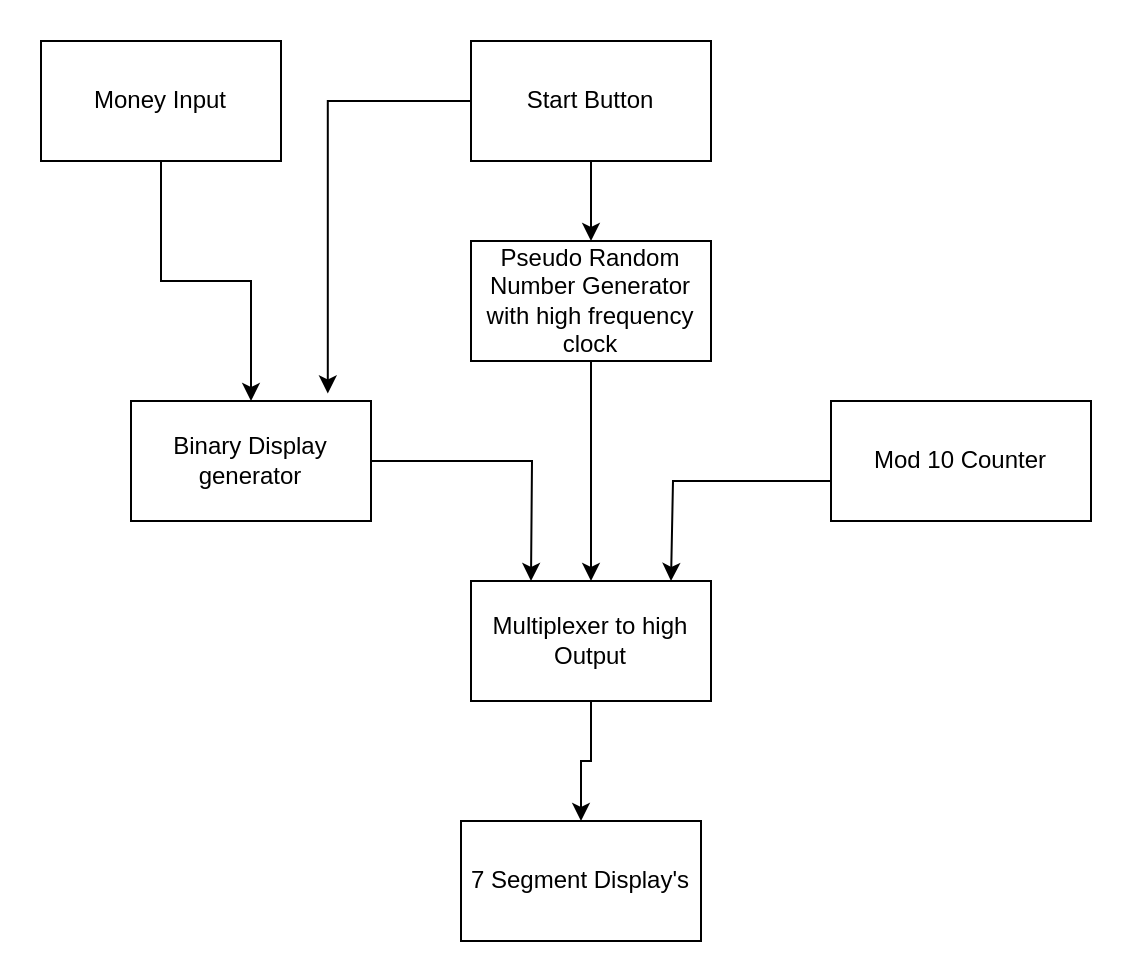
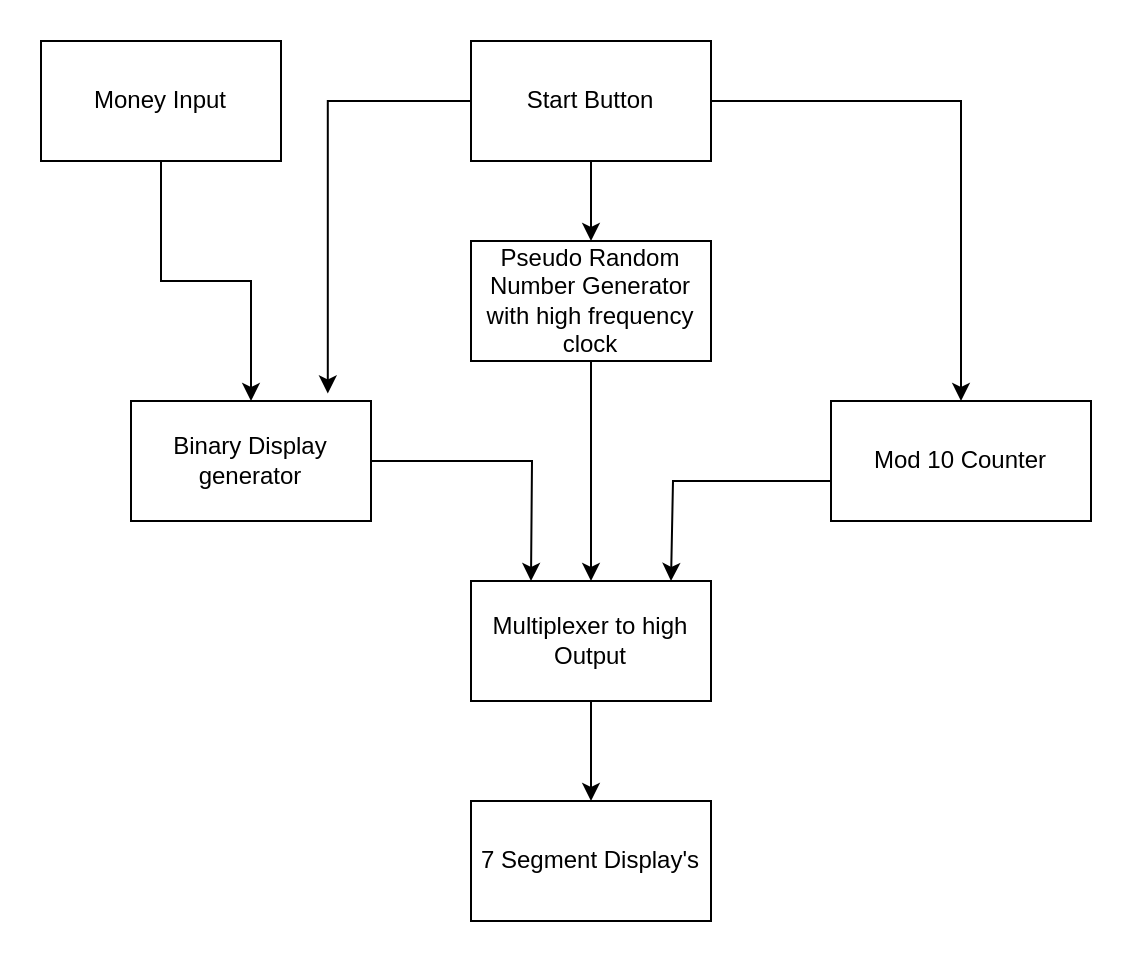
  <mxCell id="0" />
  <mxCell id="1" parent="0" />
  <mxCell id="2" style="edgeStyle=orthogonalEdgeStyle;rounded=0;orthogonalLoop=1;jettySize=auto;html=1;exitX=0.5;exitY=1;exitDx=0;exitDy=0;" edge="1" parent="1" source="5" target="8"><mxGeometry relative="1" as="geometry"><mxPoint x="295" y="190" as="targetPoint" /></mxGeometry></mxCell>
  <mxCell id="3" style="edgeStyle=orthogonalEdgeStyle;rounded=0;orthogonalLoop=1;jettySize=auto;html=1;entryX=0.82;entryY=-0.063;entryDx=0;entryDy=0;entryPerimeter=0;" edge="1" parent="1" source="5" target="12"><mxGeometry relative="1" as="geometry"><mxPoint x="169" y="190" as="targetPoint" /></mxGeometry></mxCell>
+ <mxCell id="4" style="edgeStyle=orthogonalEdgeStyle;rounded=0;orthogonalLoop=1;jettySize=auto;html=1;" edge="1" parent="1" source="5" target="14"><mxGeometry relative="1" as="geometry"><mxPoint x="455" y="200" as="targetPoint" /></mxGeometry></mxCell>
  <mxCell id="5" value="Start Button" style="rounded=0;whiteSpace=wrap;html=1;" vertex="1" parent="1"><mxGeometry x="235" y="20" width="120" height="60" as="geometry" /></mxCell>
  <mxCell id="6" value="Money Input" style="rounded=0;whiteSpace=wrap;html=1;" vertex="1" parent="1"><mxGeometry x="20" y="20" width="120" height="60" as="geometry" /></mxCell>
  <mxCell id="7" style="edgeStyle=orthogonalEdgeStyle;rounded=0;orthogonalLoop=1;jettySize=auto;html=1;entryX=0.5;entryY=0;entryDx=0;entryDy=0;entryPerimeter=0;" edge="1" parent="1" source="8" target="16"><mxGeometry relative="1" as="geometry"><mxPoint x="295" y="280" as="targetPoint" /></mxGeometry></mxCell>
  <mxCell id="8" value="Pseudo Random Number Generator with high frequency clock" style="rounded=0;whiteSpace=wrap;html=1;" vertex="1" parent="1"><mxGeometry x="235" y="120" width="120" height="60" as="geometry" /></mxCell>
- <mxCell id="9" value="7 Segment Display's" style="rounded=0;whiteSpace=wrap;html=1;" vertex="1" parent="1"><mxGeometry x="230" y="410" width="120" height="60" as="geometry" /></mxCell>
+ <mxCell id="9" value="7 Segment Display's" style="rounded=0;whiteSpace=wrap;html=1;" vertex="1" parent="1"><mxGeometry x="235" y="400" width="120" height="60" as="geometry" /></mxCell>
  <mxCell id="10" value="" style="edgeStyle=orthogonalEdgeStyle;rounded=0;orthogonalLoop=1;jettySize=auto;html=1;" edge="1" parent="1" source="6" target="12"><mxGeometry relative="1" as="geometry"><mxPoint x="65" y="260" as="targetPoint" /><mxPoint x="65" y="80" as="sourcePoint" /></mxGeometry></mxCell>
  <mxCell id="11" style="edgeStyle=orthogonalEdgeStyle;rounded=0;orthogonalLoop=1;jettySize=auto;html=1;" edge="1" parent="1" source="12"><mxGeometry relative="1" as="geometry"><mxPoint x="265" y="290" as="targetPoint" /></mxGeometry></mxCell>
  <mxCell id="12" value="Binary Display generator" style="rounded=0;whiteSpace=wrap;html=1;" vertex="1" parent="1"><mxGeometry x="65" y="200" width="120" height="60" as="geometry" /></mxCell>
  <mxCell id="13" style="edgeStyle=orthogonalEdgeStyle;rounded=0;orthogonalLoop=1;jettySize=auto;html=1;" edge="1" parent="1" source="14"><mxGeometry relative="1" as="geometry"><mxPoint x="335" y="290" as="targetPoint" /><Array as="points"><mxPoint x="336" y="240" /></Array></mxGeometry></mxCell>
  <mxCell id="14" value="Mod 10 Counter" style="rounded=0;whiteSpace=wrap;html=1;" vertex="1" parent="1"><mxGeometry x="415" y="200" width="130" height="60" as="geometry" /></mxCell>
  <mxCell id="15" style="edgeStyle=orthogonalEdgeStyle;rounded=0;orthogonalLoop=1;jettySize=auto;html=1;entryX=0.5;entryY=0;entryDx=0;entryDy=0;" edge="1" parent="1" source="16" target="9"><mxGeometry relative="1" as="geometry" /></mxCell>
  <mxCell id="16" value="Multiplexer to high Output" style="rounded=0;whiteSpace=wrap;html=1;" vertex="1" parent="1"><mxGeometry x="235" y="290" width="120" height="60" as="geometry" /></mxCell>
